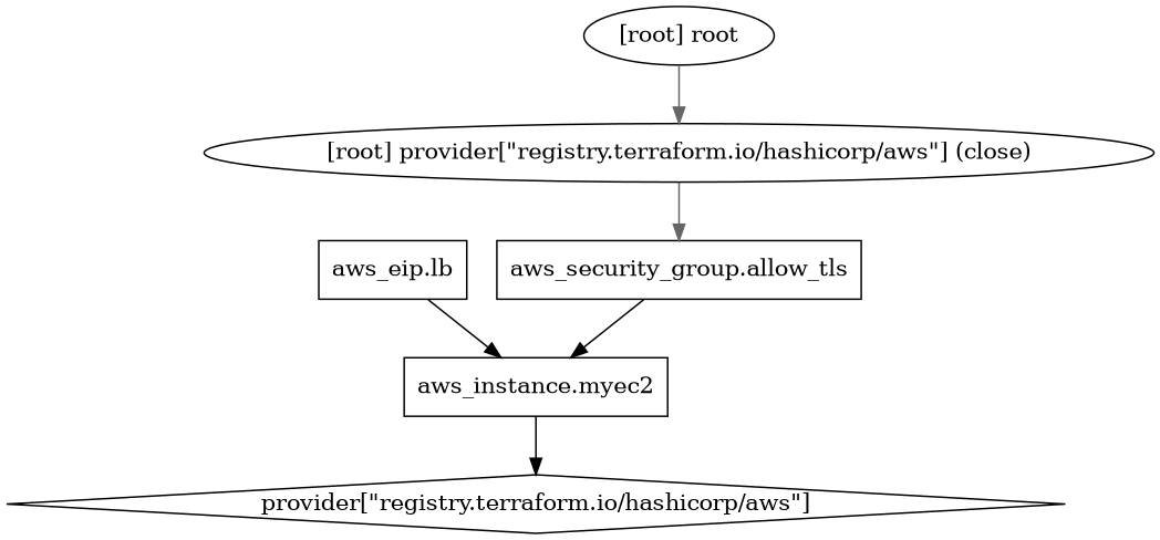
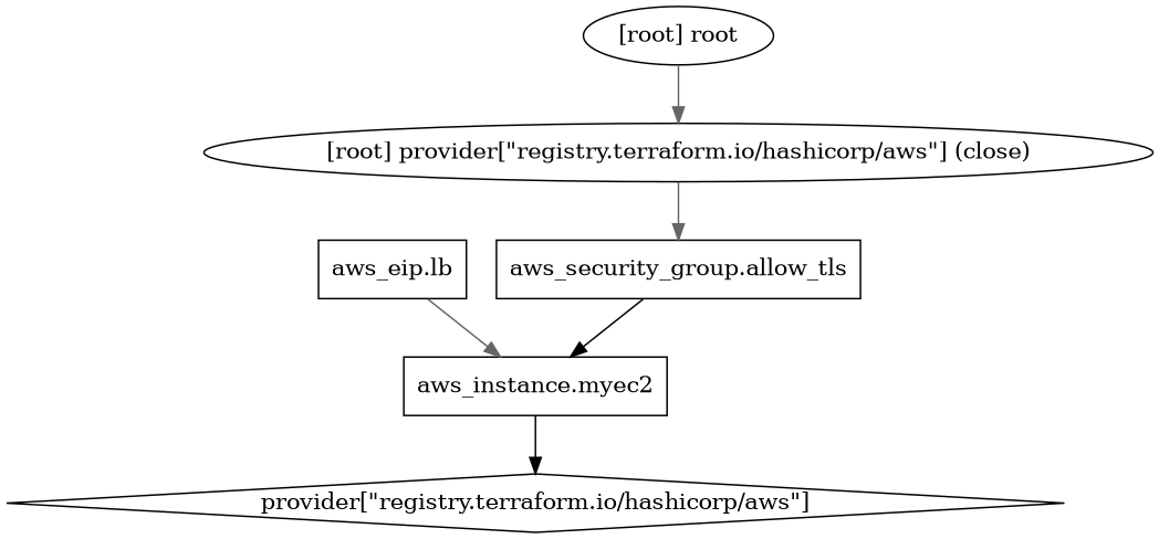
  digraph {
    compound=true
    newrank=true
    node [shape=box]
    edge [color=black]
    n1 [label="aws_eip.lb"]
    n2 [label="aws_instance.myec2"]
    n3 [label="provider[\"registry.terraform.io/hashicorp/aws\"]" shape=diamond]
    n4 [label="aws_security_group.allow_tls"]
    "[root] provider[\"registry.terraform.io/hashicorp/aws\"] (close)" [shape=""]
    "[root] root" [shape=""]
    subgraph sub_1 {
      n1
      n2
      n3
      n4
      "[root] provider[\"registry.terraform.io/hashicorp/aws\"] (close)"
      "[root] root"
    }
-   n1 -> n2
+   n1 -> n2 [color=gray40]
    n2 -> n3
    n4 -> n2
    "[root] provider[\"registry.terraform.io/hashicorp/aws\"] (close)" -> n4 [color=gray40]
    "[root] root" -> "[root] provider[\"registry.terraform.io/hashicorp/aws\"] (close)" [color=gray40]
  }
